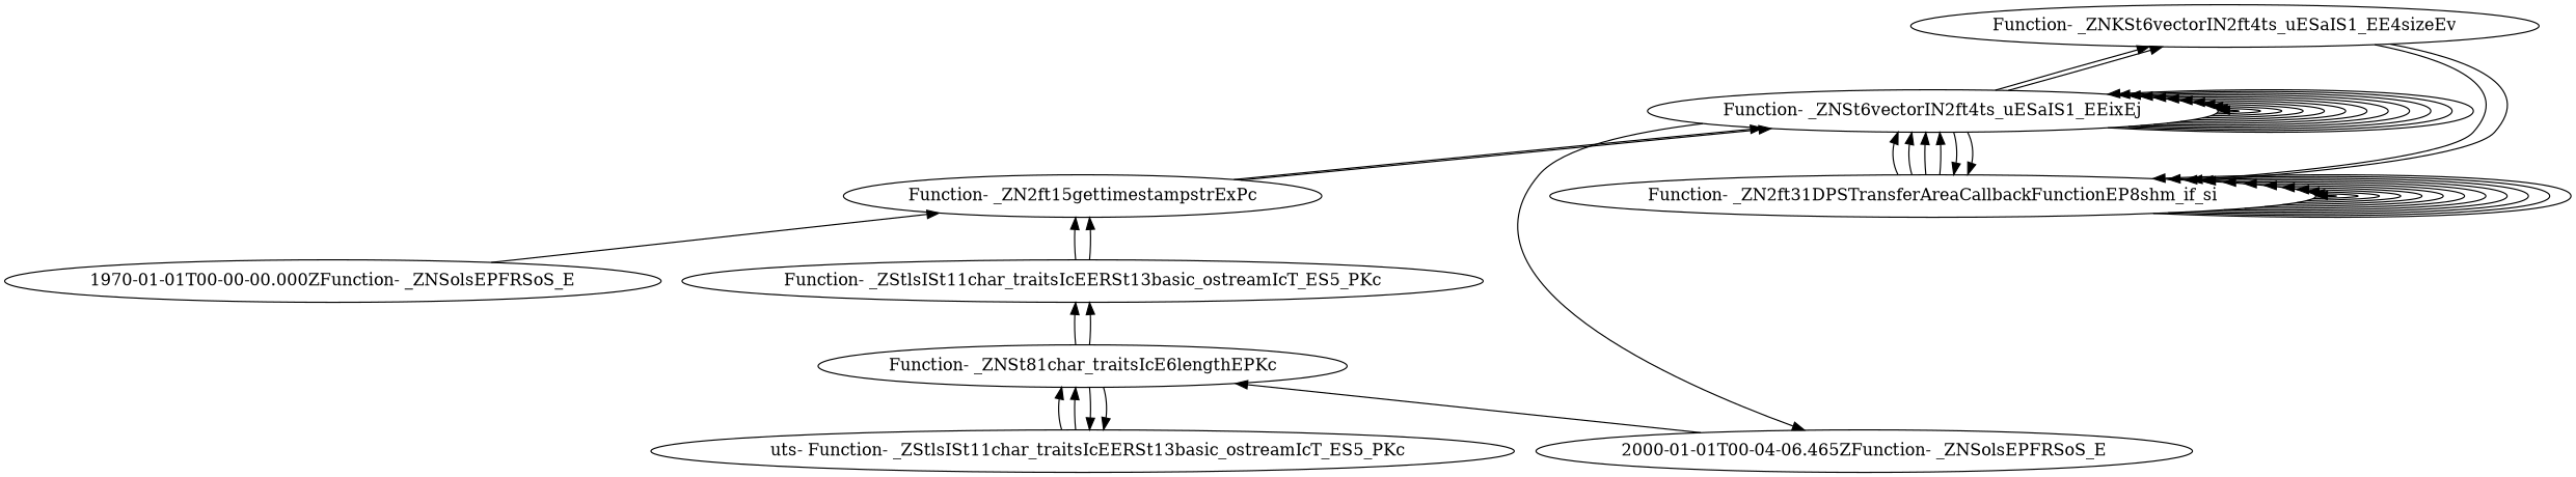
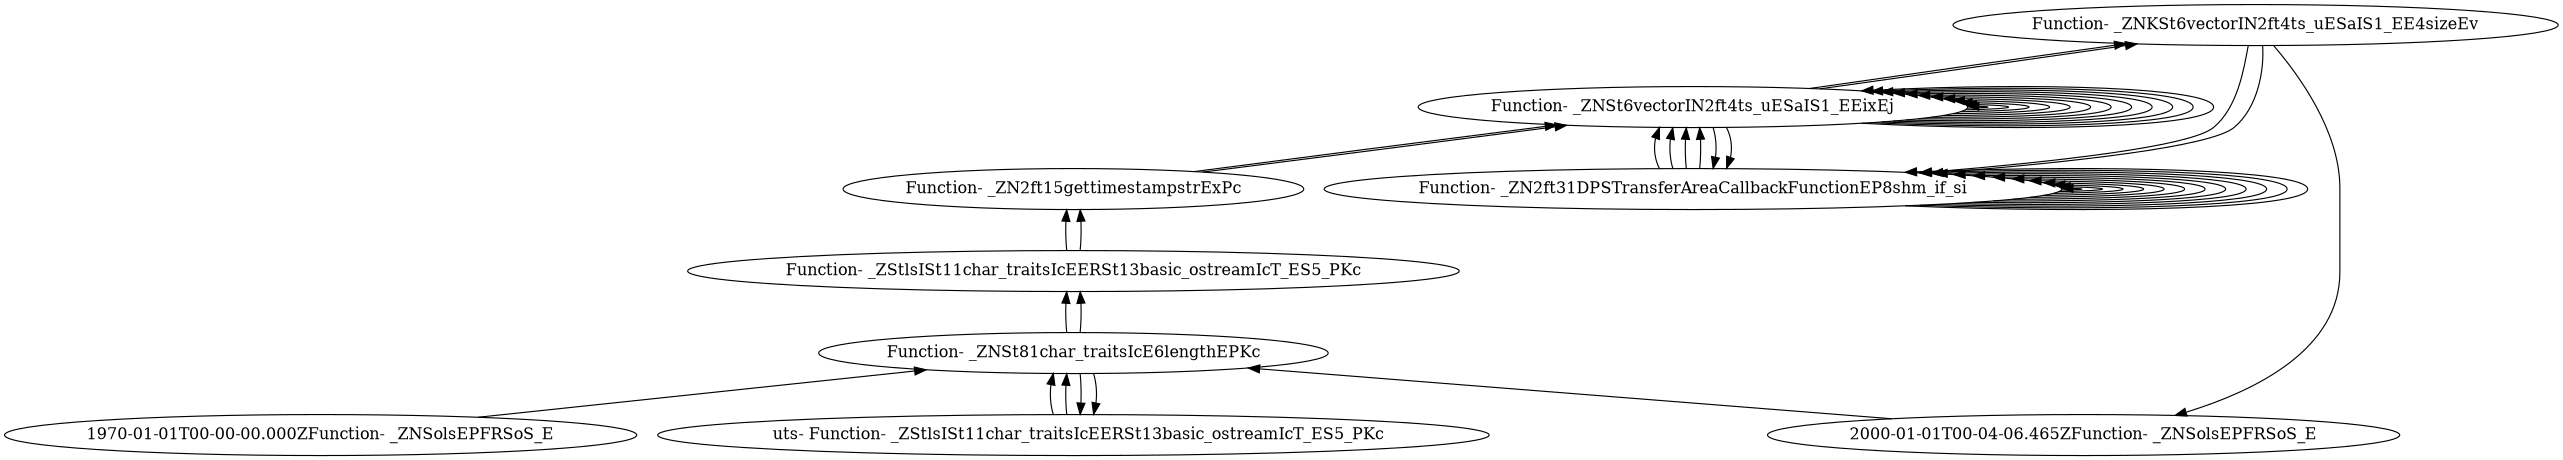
  digraph {
    edge [dir=back]
    "Function- _ZNKSt6vectorIN2ft4ts_uESaIS1_EE4sizeEv"
    "Function- _ZNSt6vectorIN2ft4ts_uESaIS1_EEixEj"
    "Function- _ZN2ft15gettimestampstrExPc"
    "Function- _ZN2ft31DPSTransferAreaCallbackFunctionEP8shm_if_si"
    n5 [label="Function- _ZNSt81char_traitsIcE6lengthEPKc"]
    "1970-01-01T00-00-00.000ZFunction- _ZNSolsEPFRSoS_E"
    "  uts- Function- _ZStlsISt11char_traitsIcEERSt13basic_ostreamIcT_ES5_PKc"
    "2000-01-01T00-04-06.465ZFunction- _ZNSolsEPFRSoS_E"
    "Function- _ZStlsISt11char_traitsIcEERSt13basic_ostreamIcT_ES5_PKc"
    "Function- _ZNKSt6vectorIN2ft4ts_uESaIS1_EE4sizeEv" -> "Function- _ZNSt6vectorIN2ft4ts_uESaIS1_EEixEj"
    "Function- _ZNKSt6vectorIN2ft4ts_uESaIS1_EE4sizeEv" -> "Function- _ZNSt6vectorIN2ft4ts_uESaIS1_EEixEj"
    "Function- _ZNSt6vectorIN2ft4ts_uESaIS1_EEixEj" -> "Function- _ZNSt6vectorIN2ft4ts_uESaIS1_EEixEj"
    "Function- _ZNSt6vectorIN2ft4ts_uESaIS1_EEixEj" -> "Function- _ZNSt6vectorIN2ft4ts_uESaIS1_EEixEj"
    "Function- _ZNSt6vectorIN2ft4ts_uESaIS1_EEixEj" -> "Function- _ZNSt6vectorIN2ft4ts_uESaIS1_EEixEj"
    "Function- _ZNSt6vectorIN2ft4ts_uESaIS1_EEixEj" -> "Function- _ZNSt6vectorIN2ft4ts_uESaIS1_EEixEj"
    "Function- _ZNSt6vectorIN2ft4ts_uESaIS1_EEixEj" -> "Function- _ZNSt6vectorIN2ft4ts_uESaIS1_EEixEj"
    "Function- _ZNSt6vectorIN2ft4ts_uESaIS1_EEixEj" -> "Function- _ZNSt6vectorIN2ft4ts_uESaIS1_EEixEj"
    "Function- _ZNSt6vectorIN2ft4ts_uESaIS1_EEixEj" -> "Function- _ZNSt6vectorIN2ft4ts_uESaIS1_EEixEj"
    "Function- _ZNSt6vectorIN2ft4ts_uESaIS1_EEixEj" -> "Function- _ZNSt6vectorIN2ft4ts_uESaIS1_EEixEj"
    "Function- _ZNSt6vectorIN2ft4ts_uESaIS1_EEixEj" -> "Function- _ZNSt6vectorIN2ft4ts_uESaIS1_EEixEj"
    "Function- _ZNSt6vectorIN2ft4ts_uESaIS1_EEixEj" -> "Function- _ZNSt6vectorIN2ft4ts_uESaIS1_EEixEj"
    "Function- _ZNSt6vectorIN2ft4ts_uESaIS1_EEixEj" -> "Function- _ZNSt6vectorIN2ft4ts_uESaIS1_EEixEj"
    "Function- _ZNSt6vectorIN2ft4ts_uESaIS1_EEixEj" -> "Function- _ZNSt6vectorIN2ft4ts_uESaIS1_EEixEj"
    "Function- _ZNSt6vectorIN2ft4ts_uESaIS1_EEixEj" -> "Function- _ZN2ft15gettimestampstrExPc"
    "Function- _ZNSt6vectorIN2ft4ts_uESaIS1_EEixEj" -> "Function- _ZN2ft15gettimestampstrExPc"
    "Function- _ZNSt6vectorIN2ft4ts_uESaIS1_EEixEj" -> "Function- _ZN2ft31DPSTransferAreaCallbackFunctionEP8shm_if_si"
    "Function- _ZNSt6vectorIN2ft4ts_uESaIS1_EEixEj" -> "Function- _ZN2ft31DPSTransferAreaCallbackFunctionEP8shm_if_si"
    "Function- _ZNSt6vectorIN2ft4ts_uESaIS1_EEixEj" -> "Function- _ZN2ft31DPSTransferAreaCallbackFunctionEP8shm_if_si"
    "Function- _ZNSt6vectorIN2ft4ts_uESaIS1_EEixEj" -> "Function- _ZN2ft31DPSTransferAreaCallbackFunctionEP8shm_if_si"
    "Function- _ZN2ft15gettimestampstrExPc" -> "Function- _ZStlsISt11char_traitsIcEERSt13basic_ostreamIcT_ES5_PKc"
    "Function- _ZN2ft15gettimestampstrExPc" -> "Function- _ZStlsISt11char_traitsIcEERSt13basic_ostreamIcT_ES5_PKc"
    "Function- _ZN2ft31DPSTransferAreaCallbackFunctionEP8shm_if_si" -> "Function- _ZNKSt6vectorIN2ft4ts_uESaIS1_EE4sizeEv"
    "Function- _ZN2ft31DPSTransferAreaCallbackFunctionEP8shm_if_si" -> "Function- _ZNKSt6vectorIN2ft4ts_uESaIS1_EE4sizeEv"
    "Function- _ZN2ft31DPSTransferAreaCallbackFunctionEP8shm_if_si" -> "Function- _ZNSt6vectorIN2ft4ts_uESaIS1_EEixEj"
    "Function- _ZN2ft31DPSTransferAreaCallbackFunctionEP8shm_if_si" -> "Function- _ZNSt6vectorIN2ft4ts_uESaIS1_EEixEj"
    "Function- _ZN2ft31DPSTransferAreaCallbackFunctionEP8shm_if_si" -> "Function- _ZN2ft31DPSTransferAreaCallbackFunctionEP8shm_if_si"
    "Function- _ZN2ft31DPSTransferAreaCallbackFunctionEP8shm_if_si" -> "Function- _ZN2ft31DPSTransferAreaCallbackFunctionEP8shm_if_si"
    "Function- _ZN2ft31DPSTransferAreaCallbackFunctionEP8shm_if_si" -> "Function- _ZN2ft31DPSTransferAreaCallbackFunctionEP8shm_if_si"
    "Function- _ZN2ft31DPSTransferAreaCallbackFunctionEP8shm_if_si" -> "Function- _ZN2ft31DPSTransferAreaCallbackFunctionEP8shm_if_si"
    "Function- _ZN2ft31DPSTransferAreaCallbackFunctionEP8shm_if_si" -> "Function- _ZN2ft31DPSTransferAreaCallbackFunctionEP8shm_if_si"
    "Function- _ZN2ft31DPSTransferAreaCallbackFunctionEP8shm_if_si" -> "Function- _ZN2ft31DPSTransferAreaCallbackFunctionEP8shm_if_si"
    "Function- _ZN2ft31DPSTransferAreaCallbackFunctionEP8shm_if_si" -> "Function- _ZN2ft31DPSTransferAreaCallbackFunctionEP8shm_if_si"
    "Function- _ZN2ft31DPSTransferAreaCallbackFunctionEP8shm_if_si" -> "Function- _ZN2ft31DPSTransferAreaCallbackFunctionEP8shm_if_si"
    "Function- _ZN2ft31DPSTransferAreaCallbackFunctionEP8shm_if_si" -> "Function- _ZN2ft31DPSTransferAreaCallbackFunctionEP8shm_if_si"
    "Function- _ZN2ft31DPSTransferAreaCallbackFunctionEP8shm_if_si" -> "Function- _ZN2ft31DPSTransferAreaCallbackFunctionEP8shm_if_si"
    "Function- _ZN2ft31DPSTransferAreaCallbackFunctionEP8shm_if_si" -> "Function- _ZN2ft31DPSTransferAreaCallbackFunctionEP8shm_if_si"
    "Function- _ZN2ft31DPSTransferAreaCallbackFunctionEP8shm_if_si" -> "Function- _ZN2ft31DPSTransferAreaCallbackFunctionEP8shm_if_si"
-   "Function- _ZN2ft15gettimestampstrExPc" -> "1970-01-01T00-00-00.000ZFunction- _ZNSolsEPFRSoS_E"
+   n5 -> "1970-01-01T00-00-00.000ZFunction- _ZNSolsEPFRSoS_E"
    n5 -> "  uts- Function- _ZStlsISt11char_traitsIcEERSt13basic_ostreamIcT_ES5_PKc"
    n5 -> "  uts- Function- _ZStlsISt11char_traitsIcEERSt13basic_ostreamIcT_ES5_PKc"
    n5 -> "2000-01-01T00-04-06.465ZFunction- _ZNSolsEPFRSoS_E"
    "  uts- Function- _ZStlsISt11char_traitsIcEERSt13basic_ostreamIcT_ES5_PKc" -> n5
    "  uts- Function- _ZStlsISt11char_traitsIcEERSt13basic_ostreamIcT_ES5_PKc" -> n5
-   "2000-01-01T00-04-06.465ZFunction- _ZNSolsEPFRSoS_E" -> "Function- _ZNSt6vectorIN2ft4ts_uESaIS1_EEixEj"
+   "2000-01-01T00-04-06.465ZFunction- _ZNSolsEPFRSoS_E" -> "Function- _ZNKSt6vectorIN2ft4ts_uESaIS1_EE4sizeEv"
    "Function- _ZStlsISt11char_traitsIcEERSt13basic_ostreamIcT_ES5_PKc" -> n5
    "Function- _ZStlsISt11char_traitsIcEERSt13basic_ostreamIcT_ES5_PKc" -> n5
  }
